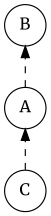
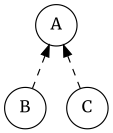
  digraph {
    fontname=Merriweather
    rankdir=BT
    node [fontname=Merriweather shape=circle]
    edge [fontname=Merriweather style=dashed]
    n1 [label=A]
    n2 [label=B]
    n3 [label=C]
    subgraph sub_1 {
      n1
      n2
      n3
    }
-   n1 -> n2
+   n2 -> n1
    n3 -> n1
  }
